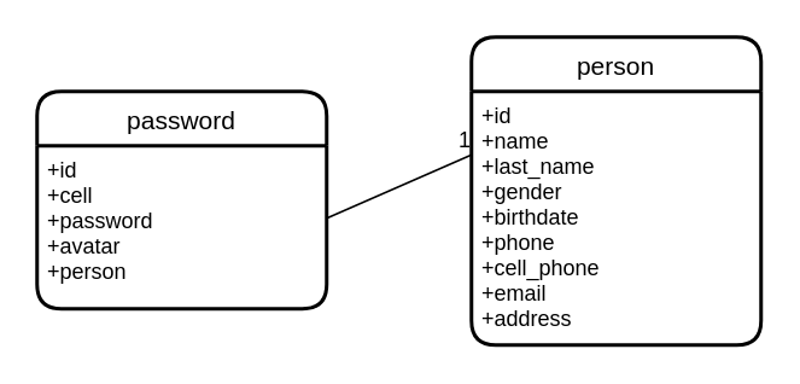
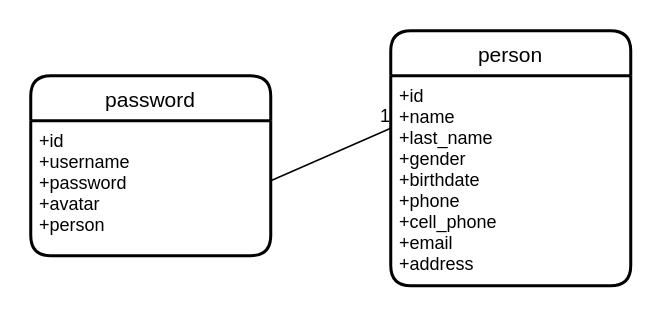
  <mxCell id="0" />
  <mxCell id="1" parent="0" />
  <mxCell id="2" value="password" style="swimlane;childLayout=stackLayout;horizontal=1;startSize=30;horizontalStack=0;rounded=1;fontSize=14;fontStyle=0;strokeWidth=2;resizeParent=0;resizeLast=1;shadow=0;dashed=0;align=center;" vertex="1" parent="1"><mxGeometry x="20" y="50" width="160" height="120" as="geometry"><mxRectangle x="80" y="70" width="60" height="30" as="alternateBounds" /></mxGeometry></mxCell>
- <mxCell id="3" value="+id&#10;+cell&#10;+password&#10;+avatar&#10;+person" style="align=left;strokeColor=none;fillColor=none;spacingLeft=4;fontSize=12;verticalAlign=top;resizable=0;rotatable=0;part=1;" vertex="1" parent="2"><mxGeometry y="30" width="160" height="90" as="geometry" /></mxCell>
+ <mxCell id="3" value="+id&#10;+username&#10;+password&#10;+avatar&#10;+person" style="align=left;strokeColor=none;fillColor=none;spacingLeft=4;fontSize=12;verticalAlign=top;resizable=0;rotatable=0;part=1;" vertex="1" parent="2"><mxGeometry y="30" width="160" height="90" as="geometry" /></mxCell>
  <mxCell id="4" value="person" style="swimlane;childLayout=stackLayout;horizontal=1;startSize=30;horizontalStack=0;rounded=1;fontSize=14;fontStyle=0;strokeWidth=2;resizeParent=0;resizeLast=1;shadow=0;dashed=0;align=center;" vertex="1" parent="1"><mxGeometry x="260" y="20" width="160" height="170" as="geometry" /></mxCell>
  <mxCell id="5" value="+id&#10;+name&#10;+last_name&#10;+gender&#10;+birthdate&#10;+phone&#10;+cell_phone&#10;+email&#10;+address" style="align=left;strokeColor=none;fillColor=none;spacingLeft=4;fontSize=12;verticalAlign=top;resizable=0;rotatable=0;part=1;" vertex="1" parent="4"><mxGeometry y="30" width="160" height="140" as="geometry" /></mxCell>
  <mxCell id="6" value="" style="endArrow=none;html=1;rounded=0;entryX=0;entryY=0.25;entryDx=0;entryDy=0;" edge="1" parent="1" target="5"><mxGeometry relative="1" as="geometry"><mxPoint x="180" y="120" as="sourcePoint" /><mxPoint x="320" y="120" as="targetPoint" /></mxGeometry></mxCell>
  <mxCell id="7" value="1" style="resizable=0;html=1;align=right;verticalAlign=bottom;" connectable="0" vertex="1" parent="6"><mxGeometry x="1" relative="1" as="geometry" /></mxCell>
